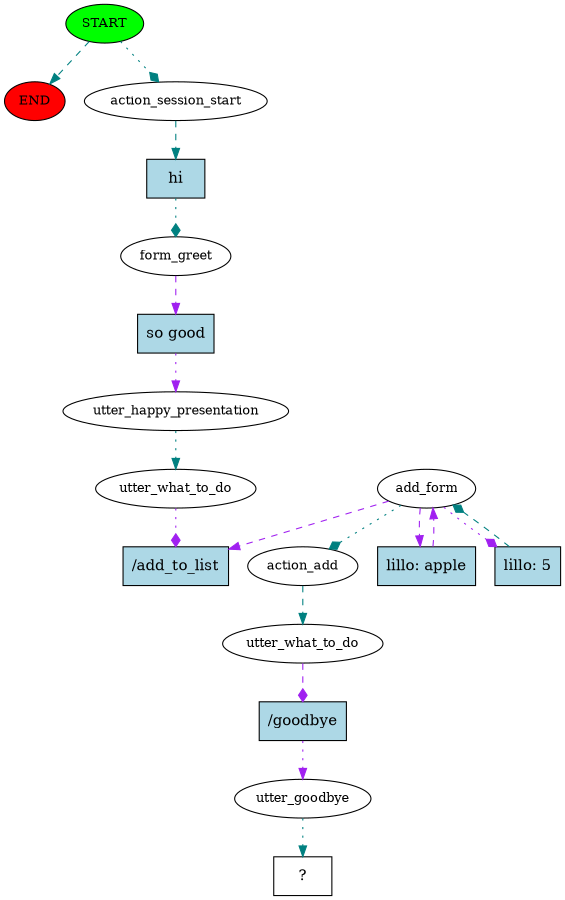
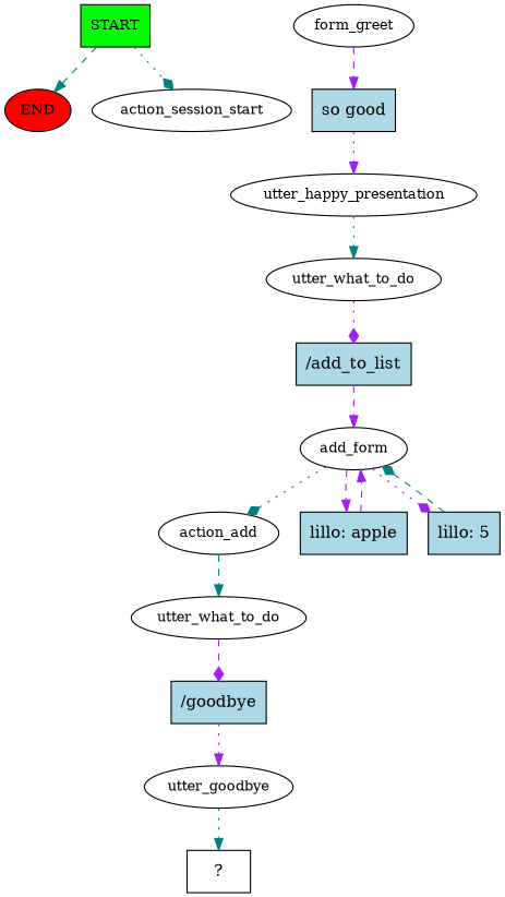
  digraph {
    node [fontsize=12]
    edge [arrowhead=normal color=teal style=dashed]
-   n1 [fillcolor=green label=START style=filled]
+   n1 [fillcolor=green label=START style=filled shape=box]
    n2 [fillcolor=red label=END style=filled]
    n3 [label=action_session_start]
-   n4 [fillcolor=lightblue label=hi shape=rect style=filled fontsize=""]
    n5 [label=form_greet]
    n6 [fillcolor=lightblue label="so good" shape=rect style=filled fontsize=""]
    n7 [label=utter_happy_presentation]
    n8 [label=utter_what_to_do]
    n9 [fillcolor=lightblue label="/add_to_list" shape=rect style=filled fontsize=""]
    n10 [label=add_form]
    n11 [label=action_add]
    n12 [fillcolor=lightblue label="lillo: apple" shape=rect style=filled fontsize=""]
    n13 [fillcolor=lightblue label="lillo: 5" shape=rect style=filled fontsize=""]
    n14 [label=utter_what_to_do]
    n15 [fillcolor=lightblue label="/goodbye" shape=rect style=filled fontsize=""]
    n16 [label=utter_goodbye]
    n17 [label="  ?  " shape=rect fontsize=""]
    n1 -> n2
    n1 -> n3 [arrowhead=diamond style=dotted]
-   n3 -> n4
-   n4 -> n5 [arrowhead=diamond style=dotted]
    n5 -> n6 [color=purple]
    n6 -> n7 [color=purple style=dotted]
    n7 -> n8 [style=dotted]
    n8 -> n9 [arrowhead=diamond color=purple style=dotted]
-   n10 -> n9 [color=purple]
+   n9 -> n10 [color=purple]
    n10 -> n11 [arrowhead=diamond style=dotted]
    n10 -> n12 [color=purple]
    n10 -> n13 [arrowhead=diamond color=purple style=dotted]
    n11 -> n14
    n12 -> n10 [color=purple]
    n13 -> n10 [arrowhead=diamond]
    n14 -> n15 [arrowhead=diamond color=purple]
    n15 -> n16 [color=purple style=dotted]
    n16 -> n17 [style=dotted]
  }
